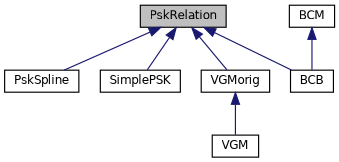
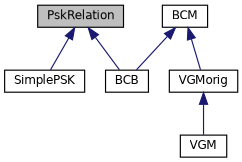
  digraph {
    node [color=black fillcolor=white fontname=Helvetica fontsize=10 shape=record style=filled]
    edge [color=midnightblue dir=back fontname=Helvetica fontsize=10 labelfontname=Helvetica labelfontsize=10 style=solid]
    n1 [fillcolor=grey75 fontcolor=black height=0.2 label=PskRelation width=0.4]
-   n2 [height=0.2 label=PskSpline width=0.4]
    n3 [height=0.2 label=SimplePSK width=0.4]
    n4 [height=0.2 label=VGMorig width=0.4]
    n5 [height=0.2 label=BCB width=0.4]
    n6 [height=0.2 label=BCM width=0.4]
    n7 [height=0.2 label=VGM width=0.4]
-   n1 -> n2
    n1 -> n3
-   n1 -> n4
+   n6 -> n4
    n1 -> n5
    n4 -> n7
    n6 -> n5
  }
